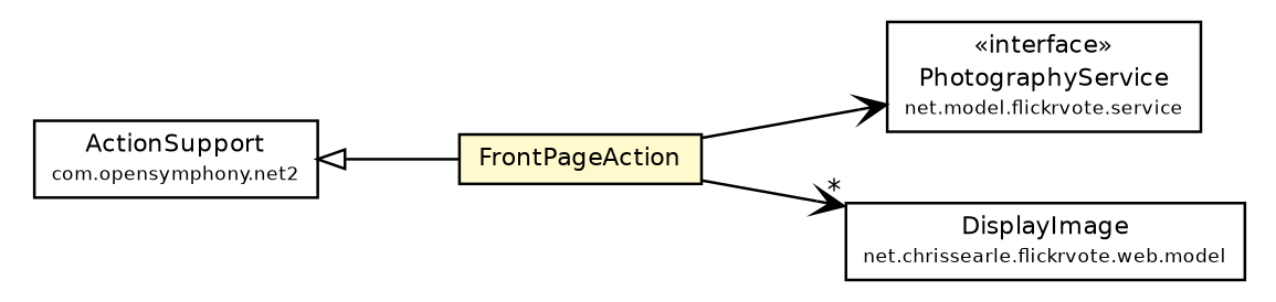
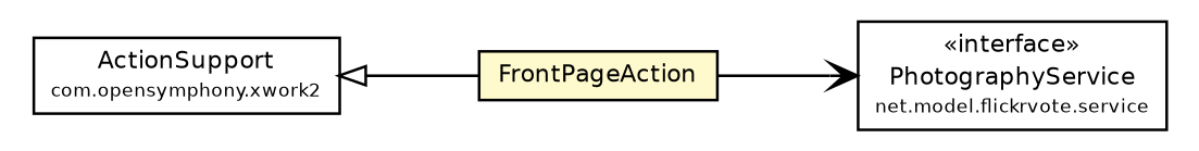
  digraph {
    rankdir=LR
    node [fontcolor=black fontname=Helvetica fontsize=9.0 shape=plaintext]
    edge [arrowhead=open color=black fontcolor=black fontname=Helvetica fontsize=10.0 headport=p labelfontname=Helvetica labelfontsize=10 tailport=p]
    n1 [label=<<table border="0" cellborder="1" cellspacing="0" cellpadding="2" port="p" href="../../service/PhotographyService.html"> 		<tr><td><table border="0" cellspacing="0" cellpadding="1"> 			<tr><td> &laquo;interface&raquo; </td></tr> 			<tr><td> PhotographyService </td></tr> 			<tr><td><font point-size="7.0"> net.model.flickrvote.service </font></td></tr> 		</table></td></tr> 		</table>>]
    n2 [label=<<table border="0" cellborder="1" cellspacing="0" cellpadding="2" port="p" bgcolor="lemonChiffon" href="./FrontPageAction.html"> 		<tr><td><table border="0" cellspacing="0" cellpadding="1"> 			<tr><td> FrontPageAction </td></tr> 		</table></td></tr> 		</table>>]
-   n3 [label=<<table border="0" cellborder="1" cellspacing="0" cellpadding="2" port="p" href="../model/DisplayImage.html"> 		<tr><td><table border="0" cellspacing="0" cellpadding="1"> 			<tr><td> DisplayImage </td></tr> 			<tr><td><font point-size="7.0"> net.chrissearle.flickrvote.web.model </font></td></tr> 		</table></td></tr> 		</table>>]
-   n4 [label=<<table border="0" cellborder="1" cellspacing="0" cellpadding="2" port="p"> 		<tr><td><table border="0" cellspacing="0" cellpadding="1"> 			<tr><td> ActionSupport </td></tr> 			<tr><td><font point-size="7.0"> com.opensymphony.net2 </font></td></tr> 		</table></td></tr> 		</table>>]
+   n4 [label=<<table border="0" cellborder="1" cellspacing="0" cellpadding="2" port="p"> 		<tr><td><table border="0" cellspacing="0" cellpadding="1"> 			<tr><td> ActionSupport </td></tr> 			<tr><td><font point-size="7.0"> com.opensymphony.xwork2 </font></td></tr> 		</table></td></tr> 		</table>>]
    n2 -> n1
-   n2 -> n3 [headlabel="*"]
    n4 -> n2 [arrowtail=empty dir=back fontsize=10 arrowhead="" color="" fontcolor=""]
  }
